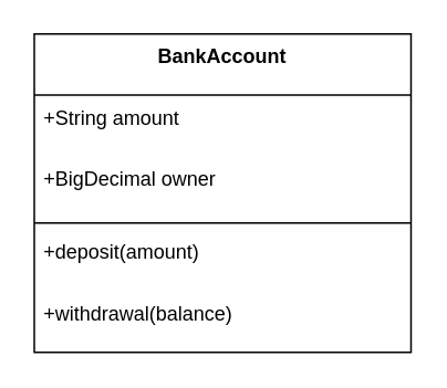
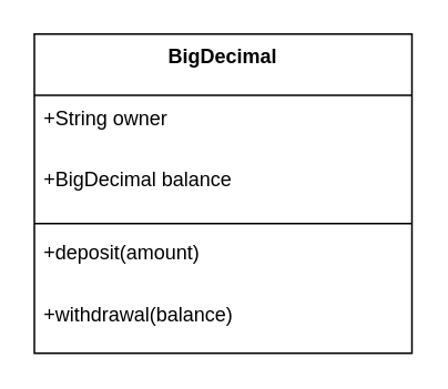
  <mxCell id="0" />
  <mxCell id="1" parent="0" />
- <mxCell id="2" value="BankAccount" style="swimlane;fontStyle=1;align=center;verticalAlign=top;childLayout=stackLayout;horizontal=1;startSize=36.8;horizontalStack=0;resizeParent=1;resizeParentMax=0;resizeLast=0;collapsible=0;marginBottom=0;" vertex="1" parent="1"><mxGeometry x="20" y="20" width="227" height="192" as="geometry" /></mxCell>
- <mxCell id="3" value="+String amount" style="text;strokeColor=none;fillColor=none;align=left;verticalAlign=top;spacingLeft=4;spacingRight=4;overflow=hidden;rotatable=0;points=[[0,0.5],[1,0.5]];portConstraint=eastwest;" vertex="1" parent="2"><mxGeometry y="37" width="227" height="37" as="geometry" /></mxCell>
- <mxCell id="4" value="+BigDecimal owner" style="text;strokeColor=none;fillColor=none;align=left;verticalAlign=top;spacingLeft=4;spacingRight=4;overflow=hidden;rotatable=0;points=[[0,0.5],[1,0.5]];portConstraint=eastwest;" vertex="1" parent="2"><mxGeometry y="74" width="227" height="37" as="geometry" /></mxCell>
+ <mxCell id="2" value="BigDecimal" style="swimlane;fontStyle=1;align=center;verticalAlign=top;childLayout=stackLayout;horizontal=1;startSize=36.8;horizontalStack=0;resizeParent=1;resizeParentMax=0;resizeLast=0;collapsible=0;marginBottom=0;" vertex="1" parent="1"><mxGeometry x="20" y="20" width="227" height="192" as="geometry" /></mxCell>
+ <mxCell id="3" value="+String owner" style="text;strokeColor=none;fillColor=none;align=left;verticalAlign=top;spacingLeft=4;spacingRight=4;overflow=hidden;rotatable=0;points=[[0,0.5],[1,0.5]];portConstraint=eastwest;" vertex="1" parent="2"><mxGeometry y="37" width="227" height="37" as="geometry" /></mxCell>
+ <mxCell id="4" value="+BigDecimal balance" style="text;strokeColor=none;fillColor=none;align=left;verticalAlign=top;spacingLeft=4;spacingRight=4;overflow=hidden;rotatable=0;points=[[0,0.5],[1,0.5]];portConstraint=eastwest;" vertex="1" parent="2"><mxGeometry y="74" width="227" height="37" as="geometry" /></mxCell>
  <mxCell id="5" style="line;strokeWidth=1;fillColor=none;align=left;verticalAlign=middle;spacingTop=-1;spacingLeft=3;spacingRight=3;rotatable=0;labelPosition=right;points=[];portConstraint=eastwest;strokeColor=inherit;" vertex="1" parent="2"><mxGeometry y="110" width="227" height="8" as="geometry" /></mxCell>
  <mxCell id="6" value="+deposit(amount)" style="text;strokeColor=none;fillColor=none;align=left;verticalAlign=top;spacingLeft=4;spacingRight=4;overflow=hidden;rotatable=0;points=[[0,0.5],[1,0.5]];portConstraint=eastwest;" vertex="1" parent="2"><mxGeometry y="118" width="227" height="37" as="geometry" /></mxCell>
  <mxCell id="7" value="+withdrawal(balance)" style="text;strokeColor=none;fillColor=none;align=left;verticalAlign=top;spacingLeft=4;spacingRight=4;overflow=hidden;rotatable=0;points=[[0,0.5],[1,0.5]];portConstraint=eastwest;" vertex="1" parent="2"><mxGeometry y="155" width="227" height="37" as="geometry" /></mxCell>
